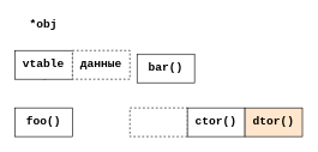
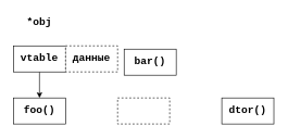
  <mxCell id="0" />
  <mxCell id="1" parent="0" />
  <mxCell id="2" value="*obj" style="text;html=1;align=center;verticalAlign=middle;whiteSpace=wrap;rounded=0;fontFamily=Courier New;fontStyle=1;fontSize=16;" parent="1" vertex="1"><mxGeometry x="30" y="20" width="60" height="30" as="geometry" /></mxCell>
- <mxCell id="3" style="rounded=0;orthogonalLoop=1;jettySize=auto;html=1;exitX=0.5;exitY=1;exitDx=0;exitDy=0;" edge="1" parent="1" source="4" target="10"><mxGeometry relative="1" as="geometry" /></mxCell>
+ <mxCell id="3" style="rounded=0;orthogonalLoop=1;jettySize=auto;html=1;exitX=0.5;exitY=1;exitDx=0;exitDy=0;entryX=0.5;entryY=0;entryDx=0;entryDy=0;" edge="1" parent="1" source="4" target="5"><mxGeometry relative="1" as="geometry" /></mxCell>
  <mxCell id="4" value="vtable" style="rounded=0;whiteSpace=wrap;html=1;fontFamily=Courier New;fontSize=16;fontStyle=1" parent="1" vertex="1"><mxGeometry x="20" y="70" width="80" height="40" as="geometry" /></mxCell>
  <mxCell id="5" value="foo()" style="rounded=0;whiteSpace=wrap;html=1;fontFamily=Courier New;fontSize=16;fontStyle=1" parent="1" vertex="1"><mxGeometry x="20" y="150" width="80" height="40" as="geometry" /></mxCell>
  <mxCell id="6" value="" style="rounded=0;whiteSpace=wrap;html=1;fontFamily=Courier New;fontSize=16;fontStyle=1;dashed=1;" vertex="1" parent="1"><mxGeometry x="180" y="150" width="80" height="40" as="geometry" /></mxCell>
  <mxCell id="7" value="bar()" style="rounded=0;whiteSpace=wrap;html=1;fontFamily=Courier New;fontSize=16;fontStyle=1" vertex="1" parent="1"><mxGeometry x="190" y="75" width="80" height="40" as="geometry" /></mxCell>
- <mxCell id="8" value="ctor()" style="rounded=0;whiteSpace=wrap;html=1;fontFamily=Courier New;fontSize=16;fontStyle=1" vertex="1" parent="1"><mxGeometry x="260" y="150" width="80" height="40" as="geometry" /></mxCell>
- <mxCell id="9" value="dtor()" style="rounded=0;whiteSpace=wrap;html=1;fontFamily=Courier New;fontSize=16;fontStyle=1;fillColor=#ffe6cc;" vertex="1" parent="1"><mxGeometry x="340" y="150" width="80" height="40" as="geometry" /></mxCell>
+ <mxCell id="9" value="dtor()" style="rounded=0;whiteSpace=wrap;html=1;fontFamily=Courier New;fontSize=16;fontStyle=1" vertex="1" parent="1"><mxGeometry x="340" y="150" width="80" height="40" as="geometry" /></mxCell>
  <mxCell id="10" value="данные" style="rounded=0;whiteSpace=wrap;html=1;fontFamily=Courier New;fontSize=16;fontStyle=1;dashed=1;" vertex="1" parent="1"><mxGeometry x="100" y="70" width="80" height="40" as="geometry" /></mxCell>
